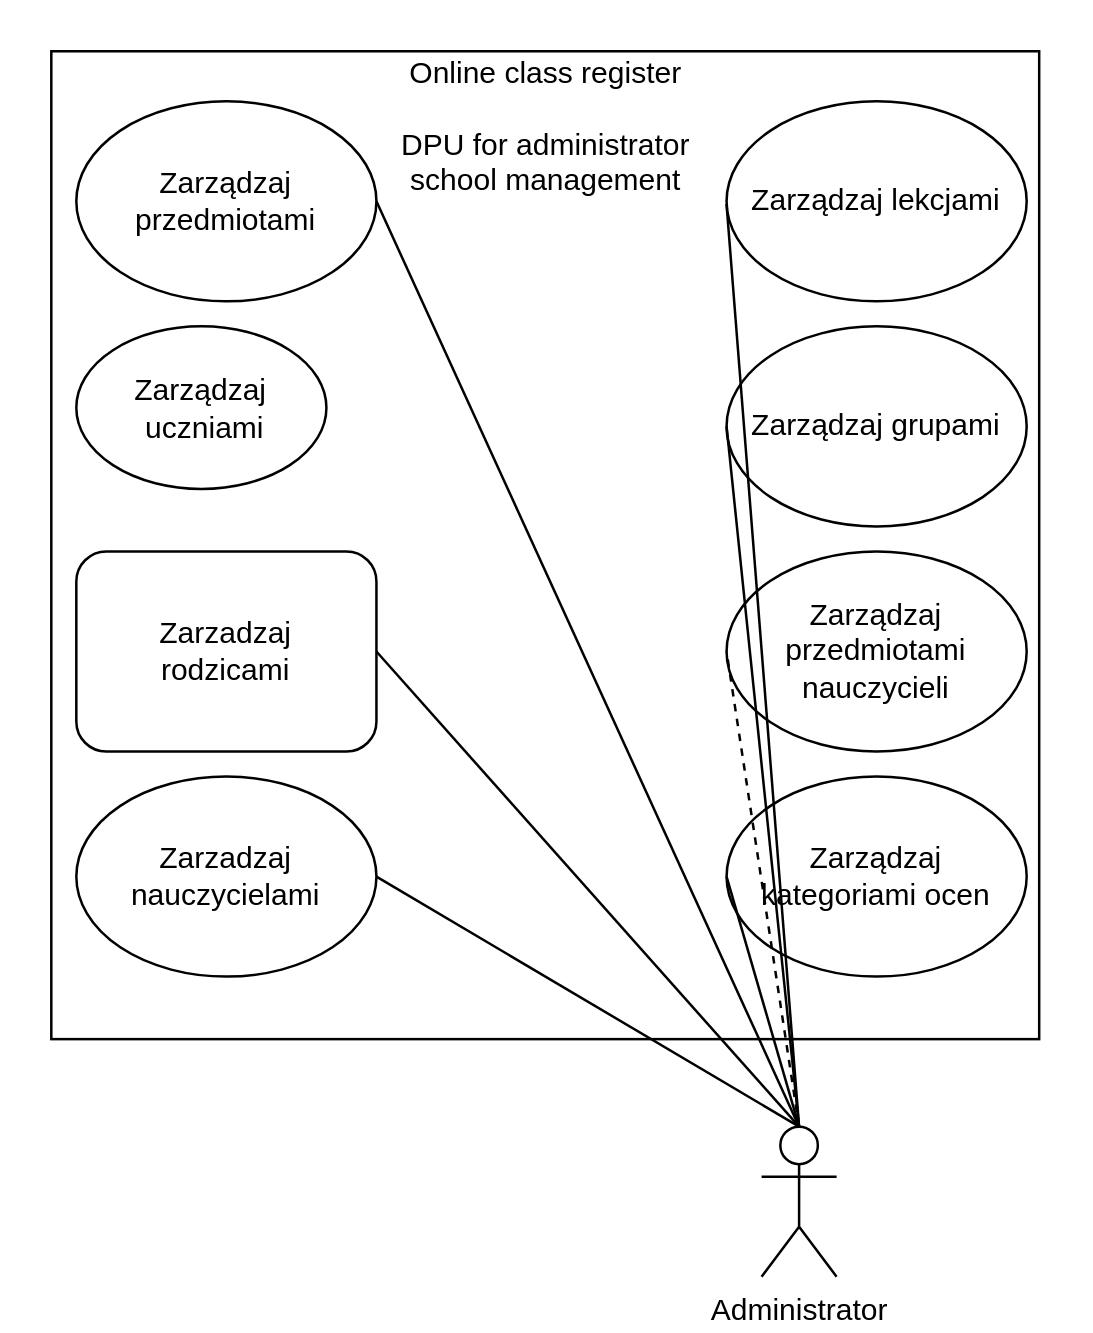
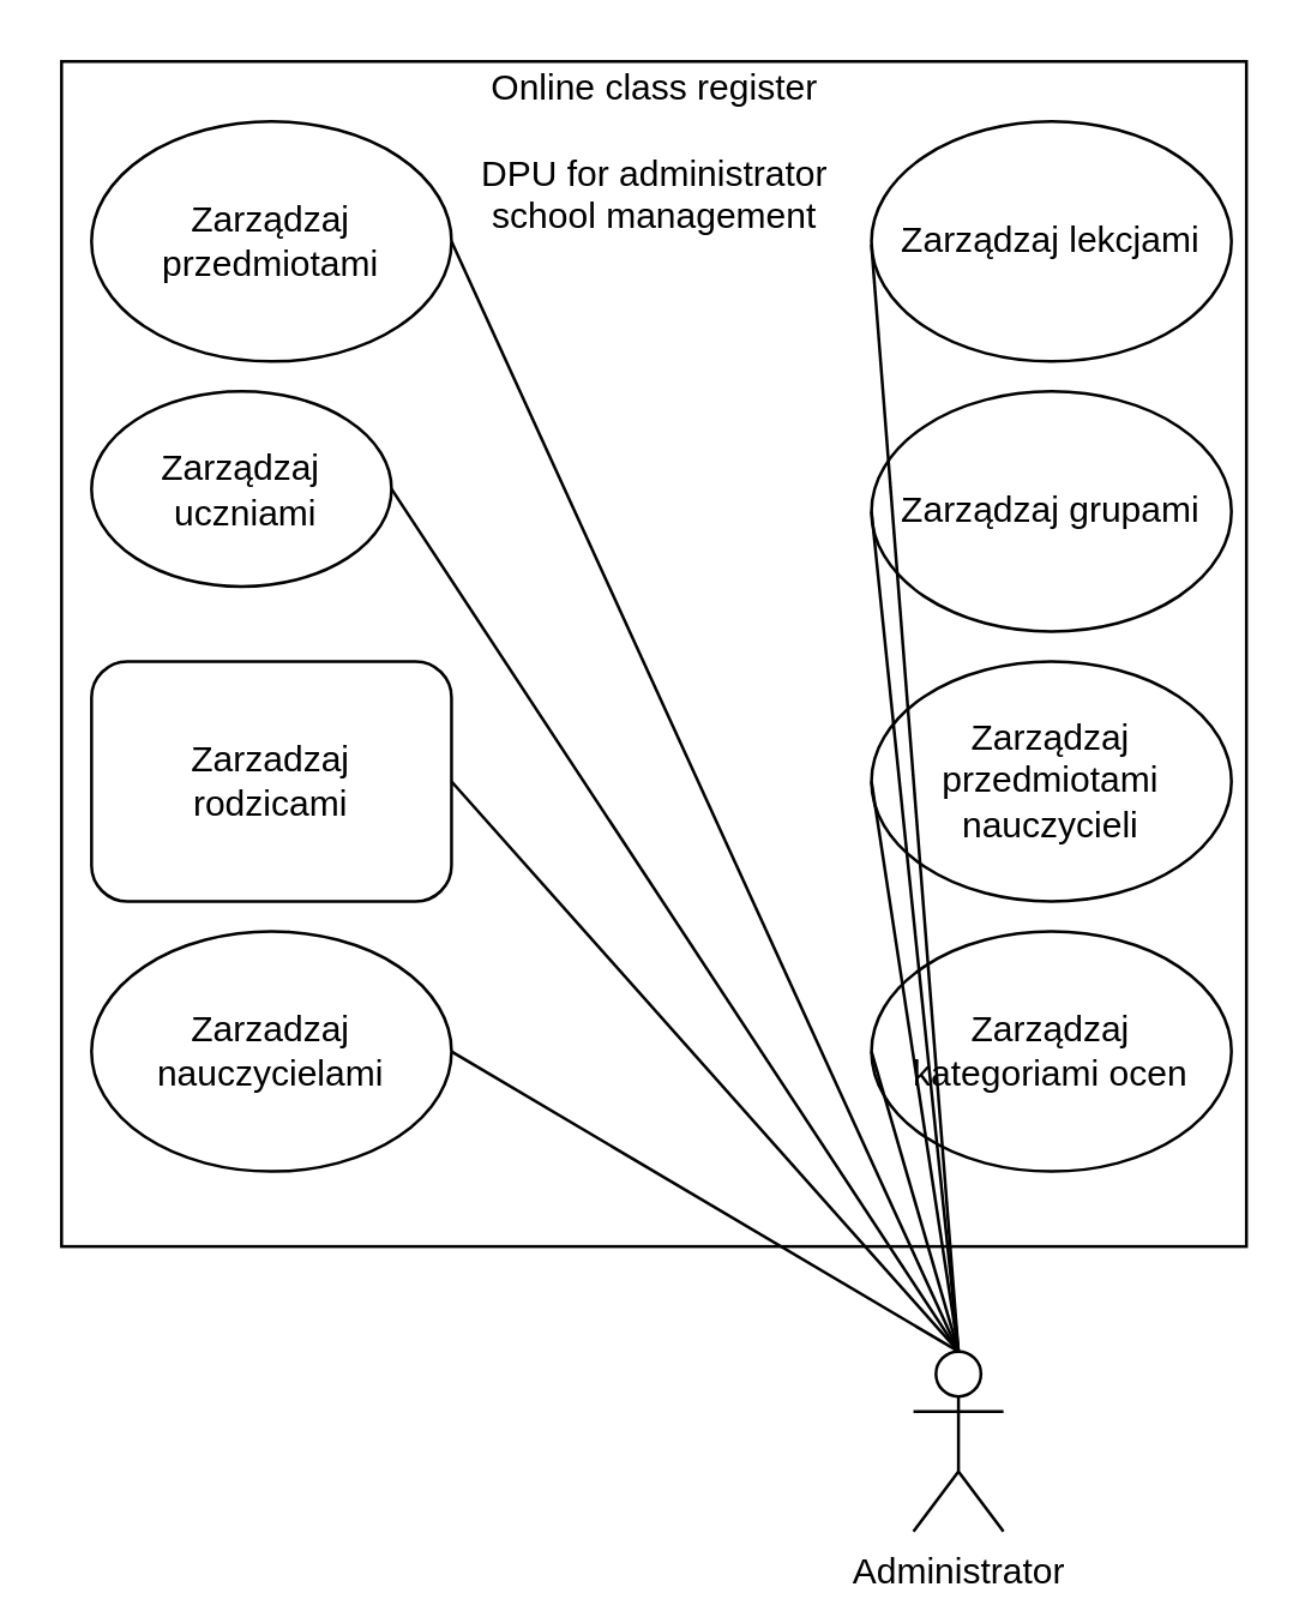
  <mxCell id="0" />
  <mxCell id="1" parent="0" />
  <mxCell id="2" value="" style="whiteSpace=wrap;html=1;aspect=fixed;" vertex="1" parent="1"><mxGeometry x="20" y="20" width="395" height="395" as="geometry" /></mxCell>
  <mxCell id="3" value="Online class register&lt;br&gt;&lt;br&gt;DPU for administrator&lt;br&gt;school management&lt;br&gt;" style="text;html=1;strokeColor=none;fillColor=none;align=center;verticalAlign=middle;whiteSpace=wrap;rounded=0;" vertex="1" parent="1"><mxGeometry x="137.5" y="20" width="160" height="60" as="geometry" /></mxCell>
  <mxCell id="4" value="Administrator" style="shape=umlActor;verticalLabelPosition=bottom;verticalAlign=top;html=1;outlineConnect=0;" vertex="1" parent="1"><mxGeometry x="304" y="450" width="30" height="60" as="geometry" /></mxCell>
  <mxCell id="5" value="Zarządzaj lekcjami" style="ellipse;whiteSpace=wrap;html=1;" vertex="1" parent="1"><mxGeometry x="290" y="40" width="120" height="80" as="geometry" /></mxCell>
  <mxCell id="6" value="Zarzadzaj nauczycielami" style="ellipse;whiteSpace=wrap;html=1;" vertex="1" parent="1"><mxGeometry x="30" y="310" width="120" height="80" as="geometry" /></mxCell>
  <mxCell id="7" value="Zarzadzaj &lt;br&gt;rodzicami" style="whiteSpace=wrap;html=1;rounded=1;" vertex="1" parent="1"><mxGeometry x="30" y="220" width="120" height="80" as="geometry" /></mxCell>
  <mxCell id="8" value="Zarządzaj&lt;br&gt;&amp;nbsp;uczniami" style="ellipse;whiteSpace=wrap;html=1;" vertex="1" parent="1"><mxGeometry x="30" y="130" width="100" height="65" as="geometry" /></mxCell>
  <mxCell id="9" value="Zarządzaj przedmiotami" style="ellipse;whiteSpace=wrap;html=1;" vertex="1" parent="1"><mxGeometry x="30" y="40" width="120" height="80" as="geometry" /></mxCell>
  <mxCell id="10" value="Zarządzaj grupami" style="ellipse;whiteSpace=wrap;html=1;" vertex="1" parent="1"><mxGeometry x="290" y="130" width="120" height="80" as="geometry" /></mxCell>
  <mxCell id="11" value="Zarządzaj przedmiotami nauczycieli" style="ellipse;whiteSpace=wrap;html=1;" vertex="1" parent="1"><mxGeometry x="290" y="220" width="120" height="80" as="geometry" /></mxCell>
  <mxCell id="12" value="Zarządzaj kategoriami ocen" style="ellipse;whiteSpace=wrap;html=1;" vertex="1" parent="1"><mxGeometry x="290" y="310" width="120" height="80" as="geometry" /></mxCell>
  <mxCell id="13" value="" style="endArrow=none;html=1;entryX=0;entryY=0.5;entryDx=0;entryDy=0;exitX=0.5;exitY=0;exitDx=0;exitDy=0;exitPerimeter=0;" edge="1" parent="1" source="4" target="12"><mxGeometry width="50" height="50" relative="1" as="geometry"><mxPoint x="210" y="150" as="sourcePoint" /><mxPoint x="260" y="100" as="targetPoint" /></mxGeometry></mxCell>
  <mxCell id="14" value="" style="endArrow=none;html=1;entryX=1;entryY=0.5;entryDx=0;entryDy=0;exitX=0.5;exitY=0;exitDx=0;exitDy=0;exitPerimeter=0;" edge="1" parent="1" source="4" target="6"><mxGeometry width="50" height="50" relative="1" as="geometry"><mxPoint x="210" y="150" as="sourcePoint" /><mxPoint x="260" y="100" as="targetPoint" /></mxGeometry></mxCell>
- <mxCell id="15" value="" style="endArrow=none;html=1;entryX=0;entryY=0.5;entryDx=0;entryDy=0;exitX=0.5;exitY=0;exitDx=0;exitDy=0;exitPerimeter=0;dashed=1;" edge="1" parent="1" source="4" target="11"><mxGeometry width="50" height="50" relative="1" as="geometry"><mxPoint x="210" y="150" as="sourcePoint" /><mxPoint x="260" y="100" as="targetPoint" /></mxGeometry></mxCell>
+ <mxCell id="15" value="" style="endArrow=none;html=1;entryX=0;entryY=0.5;entryDx=0;entryDy=0;exitX=0.5;exitY=0;exitDx=0;exitDy=0;exitPerimeter=0;" edge="1" parent="1" source="4" target="11"><mxGeometry width="50" height="50" relative="1" as="geometry"><mxPoint x="210" y="150" as="sourcePoint" /><mxPoint x="260" y="100" as="targetPoint" /></mxGeometry></mxCell>
  <mxCell id="16" value="" style="endArrow=none;html=1;entryX=1;entryY=0.5;entryDx=0;entryDy=0;exitX=0.5;exitY=0;exitDx=0;exitDy=0;exitPerimeter=0;" edge="1" parent="1" source="4" target="7"><mxGeometry width="50" height="50" relative="1" as="geometry"><mxPoint x="210" y="150" as="sourcePoint" /><mxPoint x="260" y="100" as="targetPoint" /></mxGeometry></mxCell>
  <mxCell id="17" value="" style="endArrow=none;html=1;entryX=0;entryY=0.5;entryDx=0;entryDy=0;exitX=0.5;exitY=0;exitDx=0;exitDy=0;exitPerimeter=0;" edge="1" parent="1" source="4" target="10"><mxGeometry width="50" height="50" relative="1" as="geometry"><mxPoint x="210" y="150" as="sourcePoint" /><mxPoint x="260" y="100" as="targetPoint" /></mxGeometry></mxCell>
+ <mxCell id="18" value="" style="endArrow=none;html=1;entryX=1;entryY=0.5;entryDx=0;entryDy=0;exitX=0.5;exitY=0;exitDx=0;exitDy=0;exitPerimeter=0;" edge="1" parent="1" source="4" target="8"><mxGeometry width="50" height="50" relative="1" as="geometry"><mxPoint x="210" y="150" as="sourcePoint" /><mxPoint x="260" y="100" as="targetPoint" /></mxGeometry></mxCell>
  <mxCell id="19" value="" style="endArrow=none;html=1;entryX=0.953;entryY=1.017;entryDx=0;entryDy=0;entryPerimeter=0;exitX=0.5;exitY=0;exitDx=0;exitDy=0;exitPerimeter=0;" edge="1" parent="1" source="4" target="3"><mxGeometry width="50" height="50" relative="1" as="geometry"><mxPoint x="210" y="150" as="sourcePoint" /><mxPoint x="260" y="100" as="targetPoint" /></mxGeometry></mxCell>
  <mxCell id="20" value="" style="endArrow=none;html=1;exitX=1;exitY=0.5;exitDx=0;exitDy=0;entryX=0.5;entryY=0;entryDx=0;entryDy=0;entryPerimeter=0;" edge="1" parent="1" source="9" target="4"><mxGeometry width="50" height="50" relative="1" as="geometry"><mxPoint x="210" y="150" as="sourcePoint" /><mxPoint x="260" y="100" as="targetPoint" /></mxGeometry></mxCell>
